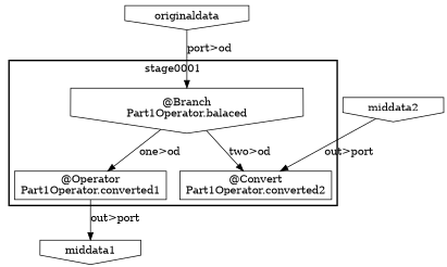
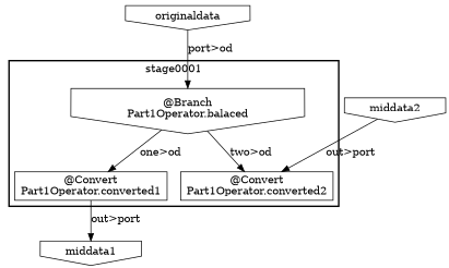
  digraph {
    node [shape=invhouse]
-   n1 [label="@Operator\nPart1Operator.converted1" shape=box]
+   n1 [label="@Convert\nPart1Operator.converted1" shape=box]
    n2 [label="@Branch\nPart1Operator.balaced"]
    n3 [label="@Convert\nPart1Operator.converted2" shape=box]
    n4 [label=middata1]
    n5 [label=middata2]
    n6 [label=originaldata]
    subgraph cluster_1 {
      label=stage0001
      style=bold
      n1
      n2
      n3
    }
    n1 -> n4 [label="out>port"]
    n2 -> n1 [label="one>od"]
    n2 -> n3 [label="two>od"]
    n5 -> n3 [label="out>port"]
    n6 -> n2 [label="port>od"]
  }
